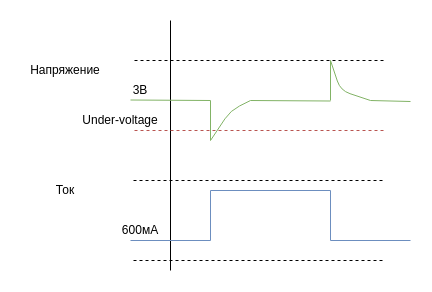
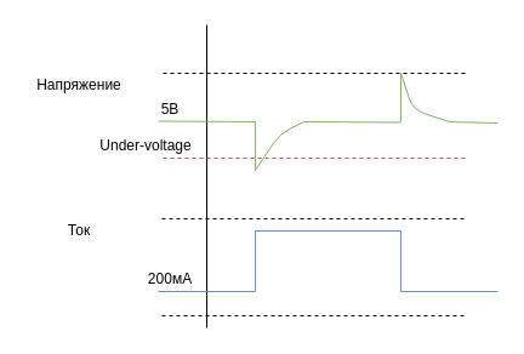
  <mxCell id="0" />
  <mxCell id="1" parent="0" />
  <mxCell id="2" value="" style="endArrow=none;dashed=1;html=1;" edge="1" parent="1"><mxGeometry width="50" height="50" relative="1" as="geometry"><mxPoint x="134" y="60" as="sourcePoint" /><mxPoint x="384" y="60" as="targetPoint" /></mxGeometry></mxCell>
  <mxCell id="3" value="" style="endArrow=none;html=1;" edge="1" parent="1"><mxGeometry width="50" height="50" relative="1" as="geometry"><mxPoint x="170" y="270" as="sourcePoint" /><mxPoint x="170" y="20" as="targetPoint" /></mxGeometry></mxCell>
  <mxCell id="4" value="" style="endArrow=none;dashed=1;html=1;fillColor=#f8cecc;strokeColor=#b85450;" edge="1" parent="1"><mxGeometry width="50" height="50" relative="1" as="geometry"><mxPoint x="134" y="130" as="sourcePoint" /><mxPoint x="384" y="130" as="targetPoint" /></mxGeometry></mxCell>
  <mxCell id="5" value="Напряжение" style="text;html=1;strokeColor=none;fillColor=none;align=center;verticalAlign=middle;whiteSpace=wrap;rounded=0;" vertex="1" parent="1"><mxGeometry x="20" y="55" width="90" height="30" as="geometry" /></mxCell>
  <mxCell id="6" value="" style="endArrow=none;html=1;fillColor=#d5e8d4;strokeColor=#82b366;" edge="1" parent="1"><mxGeometry width="50" height="50" relative="1" as="geometry"><mxPoint x="130" y="99.5" as="sourcePoint" /><mxPoint x="210" y="100" as="targetPoint" /></mxGeometry></mxCell>
- <mxCell id="7" value="3В" style="text;html=1;strokeColor=none;fillColor=none;align=center;verticalAlign=middle;whiteSpace=wrap;rounded=0;" vertex="1" parent="1"><mxGeometry x="120" y="80" width="40" height="20" as="geometry" /></mxCell>
+ <mxCell id="7" value="5В" style="text;html=1;strokeColor=none;fillColor=none;align=center;verticalAlign=middle;whiteSpace=wrap;rounded=0;" vertex="1" parent="1"><mxGeometry x="120" y="80" width="40" height="20" as="geometry" /></mxCell>
  <mxCell id="8" value="" style="endArrow=none;html=1;fillColor=#d5e8d4;strokeColor=#82b366;" edge="1" parent="1"><mxGeometry width="50" height="50" relative="1" as="geometry"><mxPoint x="210" y="140" as="sourcePoint" /><mxPoint x="210" y="100" as="targetPoint" /></mxGeometry></mxCell>
  <mxCell id="9" value="" style="endArrow=none;html=1;fillColor=#d5e8d4;strokeColor=#82b366;" edge="1" parent="1"><mxGeometry width="50" height="50" relative="1" as="geometry"><mxPoint x="250" y="100" as="sourcePoint" /><mxPoint x="330" y="100.5" as="targetPoint" /></mxGeometry></mxCell>
  <mxCell id="10" value="" style="endArrow=none;html=1;fillColor=#d5e8d4;strokeColor=#82b366;" edge="1" parent="1"><mxGeometry width="50" height="50" relative="1" as="geometry"><mxPoint x="370" y="100" as="sourcePoint" /><mxPoint x="410" y="101" as="targetPoint" /></mxGeometry></mxCell>
  <mxCell id="11" value="" style="endArrow=none;html=1;fillColor=#d5e8d4;strokeColor=#82b366;" edge="1" parent="1"><mxGeometry width="50" height="50" relative="1" as="geometry"><mxPoint x="210" y="140" as="sourcePoint" /><mxPoint x="250" y="100" as="targetPoint" /><Array as="points"><mxPoint x="230" y="110" /></Array></mxGeometry></mxCell>
  <mxCell id="12" value="" style="endArrow=none;html=1;fillColor=#d5e8d4;strokeColor=#82b366;" edge="1" parent="1"><mxGeometry width="50" height="50" relative="1" as="geometry"><mxPoint x="330" y="100" as="sourcePoint" /><mxPoint x="330" y="60" as="targetPoint" /></mxGeometry></mxCell>
  <mxCell id="13" value="" style="endArrow=none;html=1;fillColor=#d5e8d4;strokeColor=#82b366;" edge="1" parent="1"><mxGeometry width="50" height="50" relative="1" as="geometry"><mxPoint x="370" y="100" as="sourcePoint" /><mxPoint x="330" y="60" as="targetPoint" /><Array as="points"><mxPoint x="340" y="90" /></Array></mxGeometry></mxCell>
  <mxCell id="14" value="Under-voltage" style="text;html=1;strokeColor=none;fillColor=none;align=center;verticalAlign=middle;whiteSpace=wrap;rounded=0;" vertex="1" parent="1"><mxGeometry x="80" y="110" width="80" height="20" as="geometry" /></mxCell>
  <mxCell id="15" value="" style="endArrow=none;dashed=1;html=1;" edge="1" parent="1"><mxGeometry width="50" height="50" relative="1" as="geometry"><mxPoint x="133" y="180" as="sourcePoint" /><mxPoint x="383" y="180" as="targetPoint" /></mxGeometry></mxCell>
  <mxCell id="16" value="" style="endArrow=none;dashed=1;html=1;" edge="1" parent="1"><mxGeometry width="50" height="50" relative="1" as="geometry"><mxPoint x="133" y="260" as="sourcePoint" /><mxPoint x="383" y="260" as="targetPoint" /></mxGeometry></mxCell>
  <mxCell id="17" value="Ток" style="text;html=1;strokeColor=none;fillColor=none;align=center;verticalAlign=middle;whiteSpace=wrap;rounded=0;" vertex="1" parent="1"><mxGeometry x="20" y="175" width="90" height="30" as="geometry" /></mxCell>
  <mxCell id="18" value="" style="endArrow=none;html=1;fillColor=#dae8fc;strokeColor=#6c8ebf;" edge="1" parent="1"><mxGeometry width="50" height="50" relative="1" as="geometry"><mxPoint x="130" y="240" as="sourcePoint" /><mxPoint x="210" y="240" as="targetPoint" /></mxGeometry></mxCell>
- <mxCell id="19" value="600мА" style="text;html=1;strokeColor=none;fillColor=none;align=center;verticalAlign=middle;whiteSpace=wrap;rounded=0;" vertex="1" parent="1"><mxGeometry x="120" y="220" width="40" height="20" as="geometry" /></mxCell>
+ <mxCell id="19" value="200мА" style="text;html=1;strokeColor=none;fillColor=none;align=center;verticalAlign=middle;whiteSpace=wrap;rounded=0;" vertex="1" parent="1"><mxGeometry x="120" y="220" width="40" height="20" as="geometry" /></mxCell>
  <mxCell id="20" value="" style="endArrow=none;html=1;fillColor=#dae8fc;strokeColor=#6c8ebf;" edge="1" parent="1"><mxGeometry width="50" height="50" relative="1" as="geometry"><mxPoint x="210" y="190" as="sourcePoint" /><mxPoint x="210" y="240" as="targetPoint" /></mxGeometry></mxCell>
  <mxCell id="21" value="" style="endArrow=none;html=1;fillColor=#dae8fc;strokeColor=#6c8ebf;" edge="1" parent="1"><mxGeometry width="50" height="50" relative="1" as="geometry"><mxPoint x="330" y="190" as="sourcePoint" /><mxPoint x="210" y="190" as="targetPoint" /></mxGeometry></mxCell>
  <mxCell id="22" value="" style="endArrow=none;html=1;fillColor=#dae8fc;strokeColor=#6c8ebf;" edge="1" parent="1"><mxGeometry width="50" height="50" relative="1" as="geometry"><mxPoint x="330" y="190" as="sourcePoint" /><mxPoint x="330" y="240" as="targetPoint" /></mxGeometry></mxCell>
  <mxCell id="23" value="" style="endArrow=none;html=1;fillColor=#dae8fc;strokeColor=#6c8ebf;" edge="1" parent="1"><mxGeometry width="50" height="50" relative="1" as="geometry"><mxPoint x="410" y="240" as="sourcePoint" /><mxPoint x="330" y="240" as="targetPoint" /></mxGeometry></mxCell>
